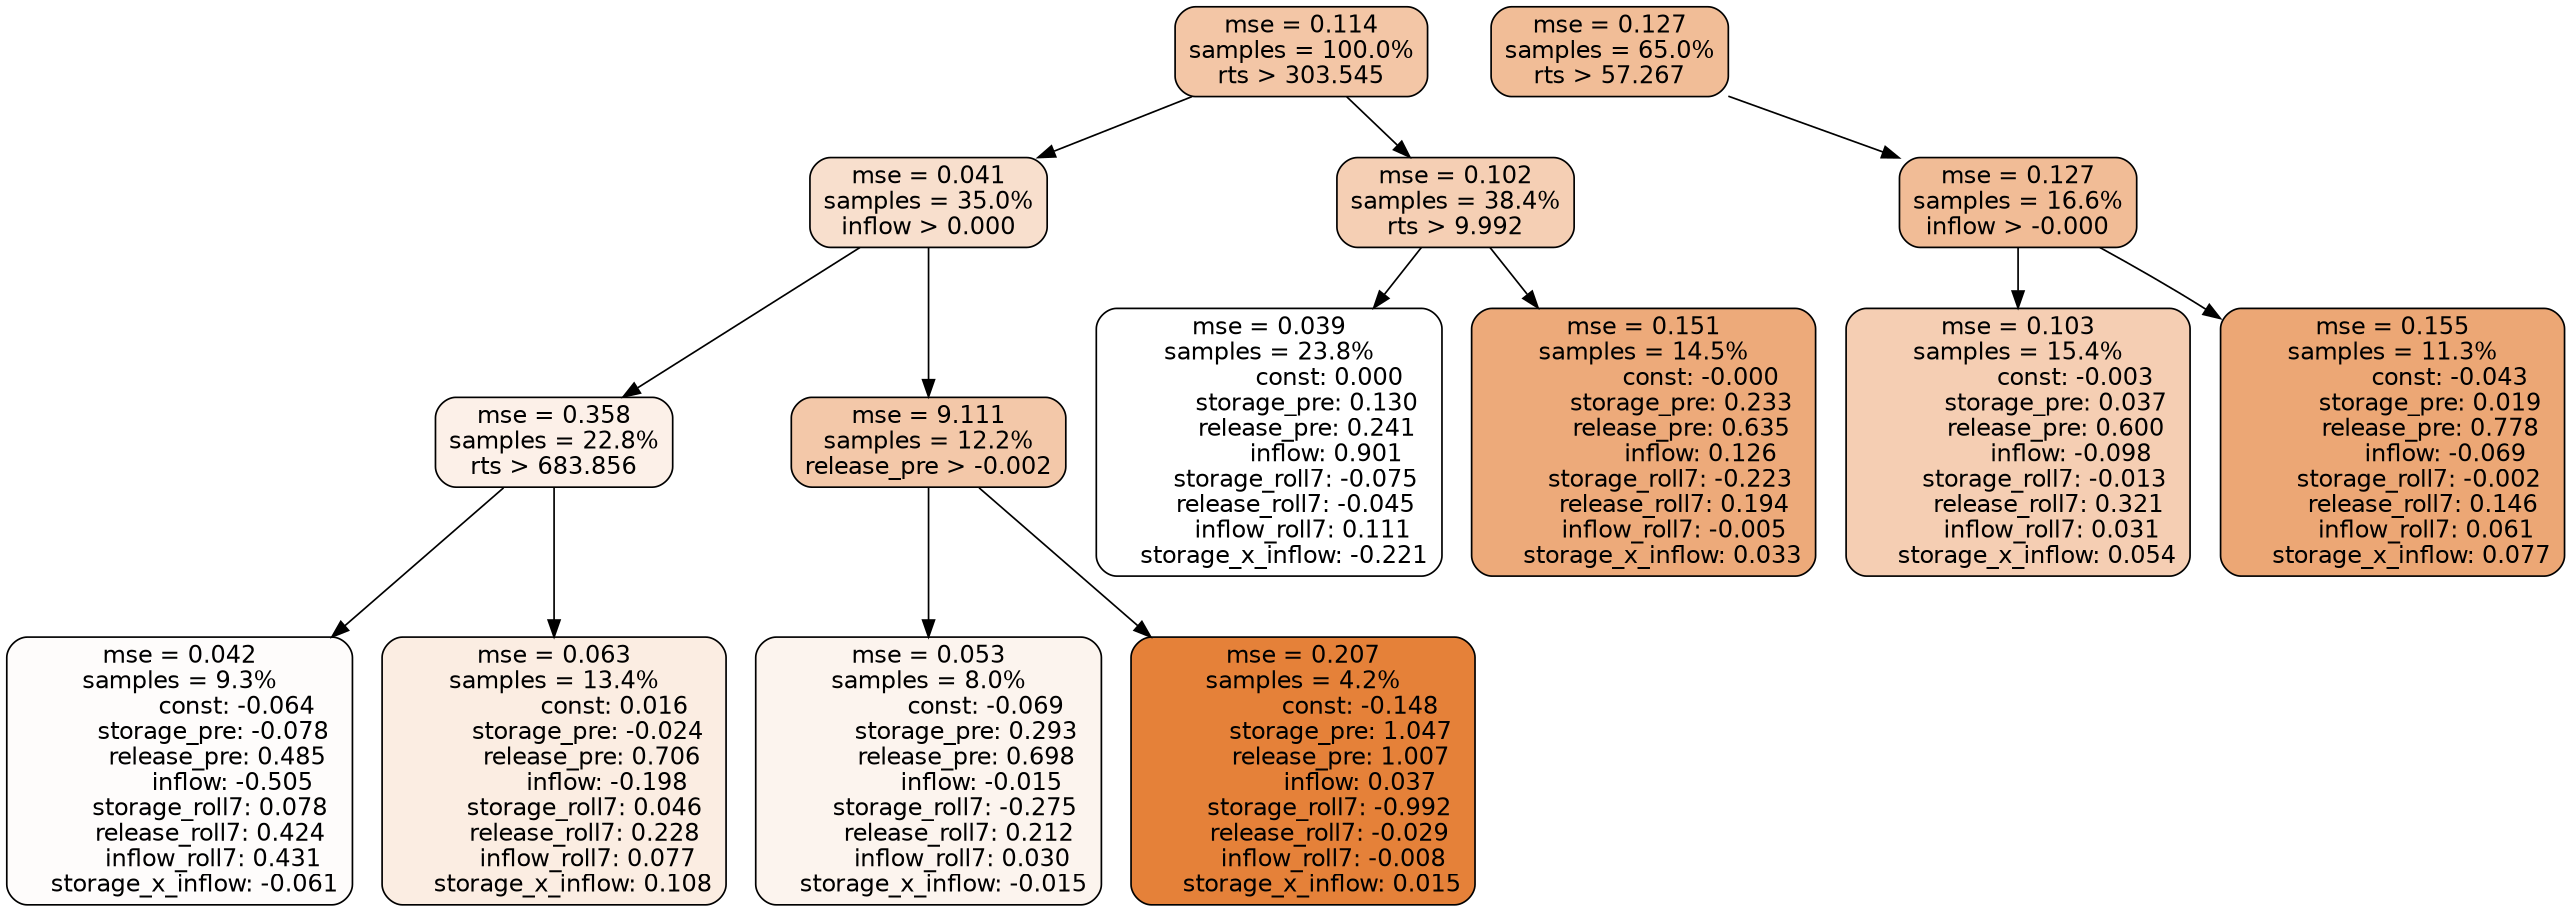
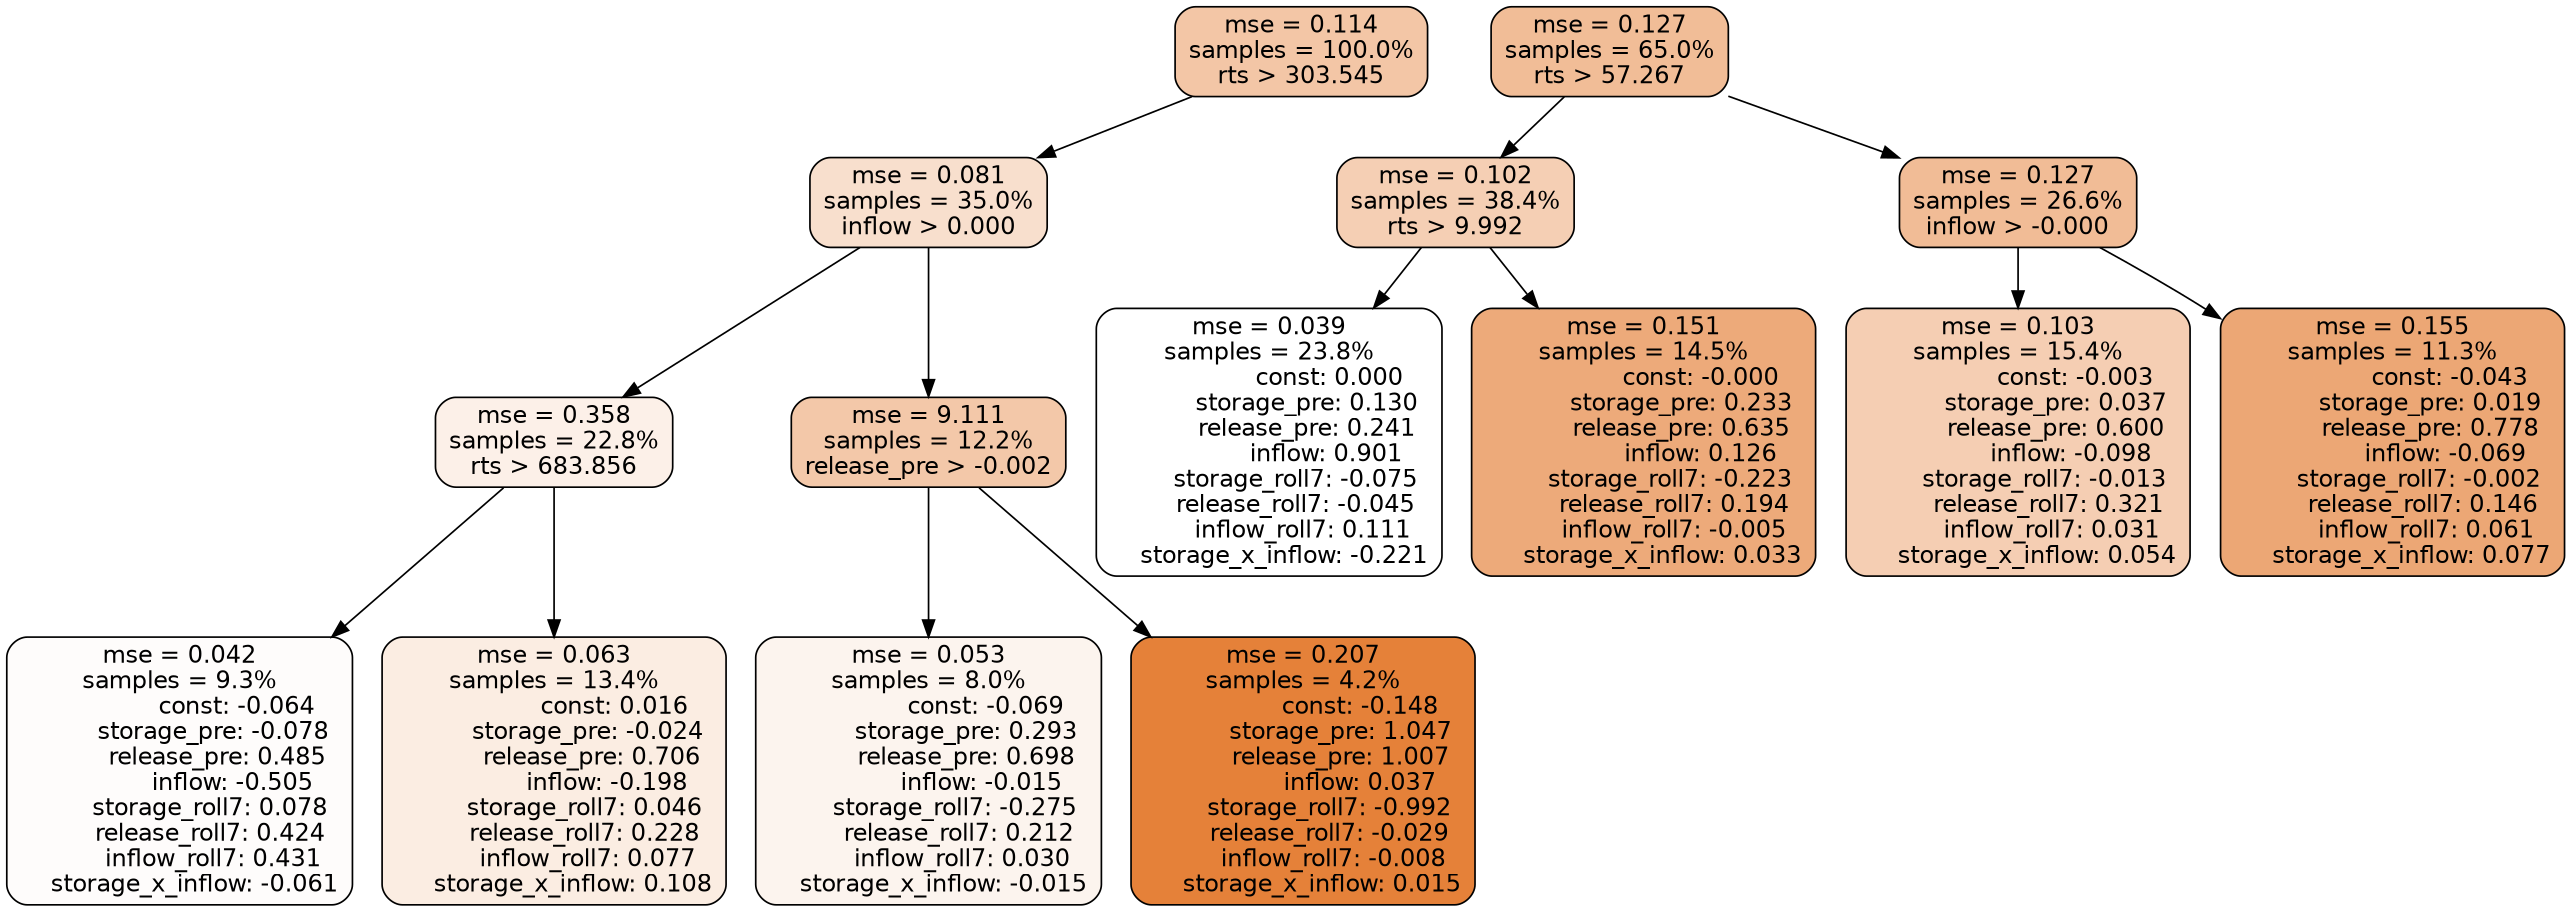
  digraph {
    node [color=black fontname=helvetica shape=rectangle style="filled, rounded"]
    edge [fontname=helvetica]
    n1 [fillcolor="#f3c6a6" label="mse = 0.114\nsamples = 100.0%\nrts > 303.545"]
-   n2 [fillcolor="#f8dfcd" label="mse = 0.041\nsamples = 35.0%\ninflow > 0.000"]
+   n2 [fillcolor="#f8dfcd" label="mse = 0.081\nsamples = 35.0%\ninflow > 0.000"]
    n3 [fillcolor="#fcf0e8" label="mse = 0.358\nsamples = 22.8%\nrts > 683.856"]
    n4 [fillcolor="#f3c8a9" label="mse = 9.111\nsamples = 12.2%\nrelease_pre > -0.002"]
    n5 [fillcolor="#f1bd97" label="mse = 0.127\nsamples = 65.0%\nrts > 57.267"]
    n6 [fillcolor="#f5cfb4" label="mse = 0.102\nsamples = 38.4%\nrts > 9.992"]
-   n7 [fillcolor="#f1bc96" label="mse = 0.127\nsamples = 16.6%\ninflow > -0.000"]
+   n7 [fillcolor="#f1bc96" label="mse = 0.127\nsamples = 26.6%\ninflow > -0.000"]
    n8 [fillcolor="#fefcfb" label="mse = 0.042\nsamples = 9.3%\n               const: -0.064\n         storage_pre: -0.078\n          release_pre: 0.485\n              inflow: -0.505\n        storage_roll7: 0.078\n        release_roll7: 0.424\n         inflow_roll7: 0.431\n    storage_x_inflow: -0.061"]
    n9 [fillcolor="#fbede2" label="mse = 0.063\nsamples = 13.4%\n                const: 0.016\n         storage_pre: -0.024\n          release_pre: 0.706\n              inflow: -0.198\n        storage_roll7: 0.046\n        release_roll7: 0.228\n         inflow_roll7: 0.077\n     storage_x_inflow: 0.108"]
    n10 [fillcolor="#fcf4ee" label="mse = 0.053\nsamples = 8.0%\n               const: -0.069\n          storage_pre: 0.293\n          release_pre: 0.698\n              inflow: -0.015\n       storage_roll7: -0.275\n        release_roll7: 0.212\n         inflow_roll7: 0.030\n    storage_x_inflow: -0.015"]
    n11 [fillcolor="#e58139" label="mse = 0.207\nsamples = 4.2%\n               const: -0.148\n          storage_pre: 1.047\n          release_pre: 1.007\n               inflow: 0.037\n       storage_roll7: -0.992\n       release_roll7: -0.029\n        inflow_roll7: -0.008\n     storage_x_inflow: 0.015"]
    n12 [fillcolor="#ffffff" label="mse = 0.039\nsamples = 23.8%\n                const: 0.000\n          storage_pre: 0.130\n          release_pre: 0.241\n               inflow: 0.901\n       storage_roll7: -0.075\n       release_roll7: -0.045\n         inflow_roll7: 0.111\n    storage_x_inflow: -0.221"]
    n13 [fillcolor="#edaa7a" label="mse = 0.151\nsamples = 14.5%\n               const: -0.000\n          storage_pre: 0.233\n          release_pre: 0.635\n               inflow: 0.126\n       storage_roll7: -0.223\n        release_roll7: 0.194\n        inflow_roll7: -0.005\n     storage_x_inflow: 0.033"]
    n14 [fillcolor="#f5ceb3" label="mse = 0.103\nsamples = 15.4%\n               const: -0.003\n          storage_pre: 0.037\n          release_pre: 0.600\n              inflow: -0.098\n       storage_roll7: -0.013\n        release_roll7: 0.321\n         inflow_roll7: 0.031\n     storage_x_inflow: 0.054"]
    n15 [fillcolor="#eca775" label="mse = 0.155\nsamples = 11.3%\n               const: -0.043\n          storage_pre: 0.019\n          release_pre: 0.778\n              inflow: -0.069\n       storage_roll7: -0.002\n        release_roll7: 0.146\n         inflow_roll7: 0.061\n     storage_x_inflow: 0.077"]
    n1 -> n2
    n2 -> n3
    n2 -> n4
    n3 -> n8
    n3 -> n9
    n4 -> n10
    n4 -> n11
-   n1 -> n6
+   n5 -> n6
    n5 -> n7
    n6 -> n12
    n6 -> n13
    n7 -> n14
    n7 -> n15
  }
